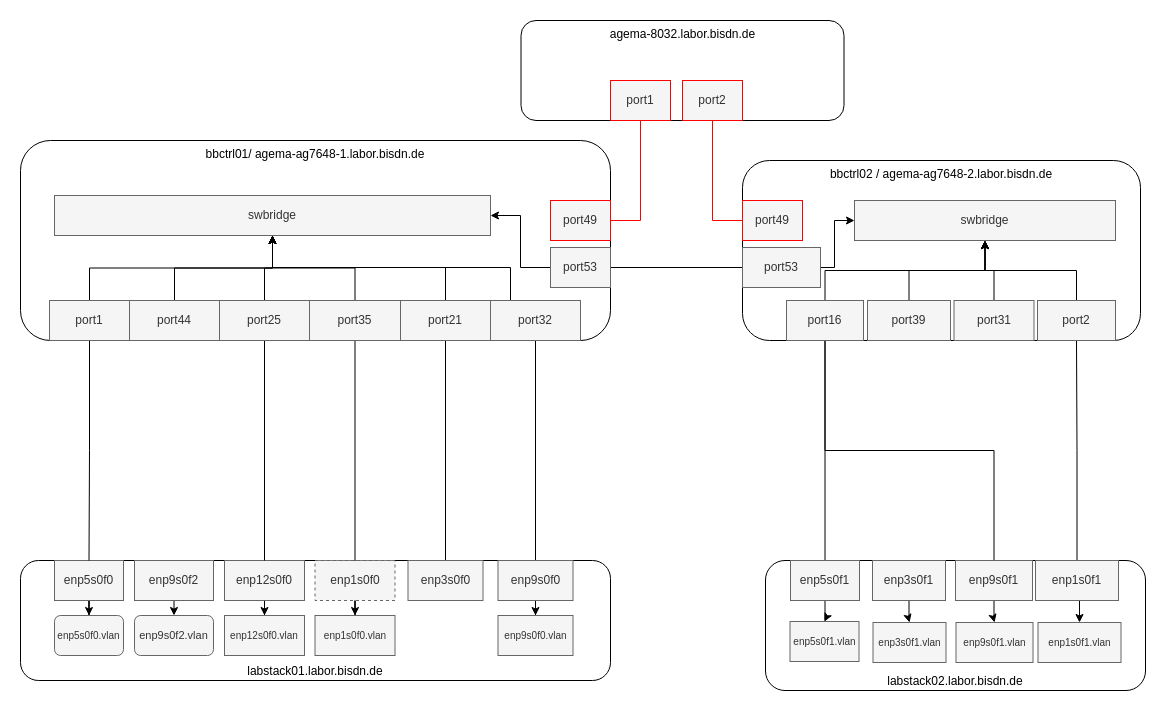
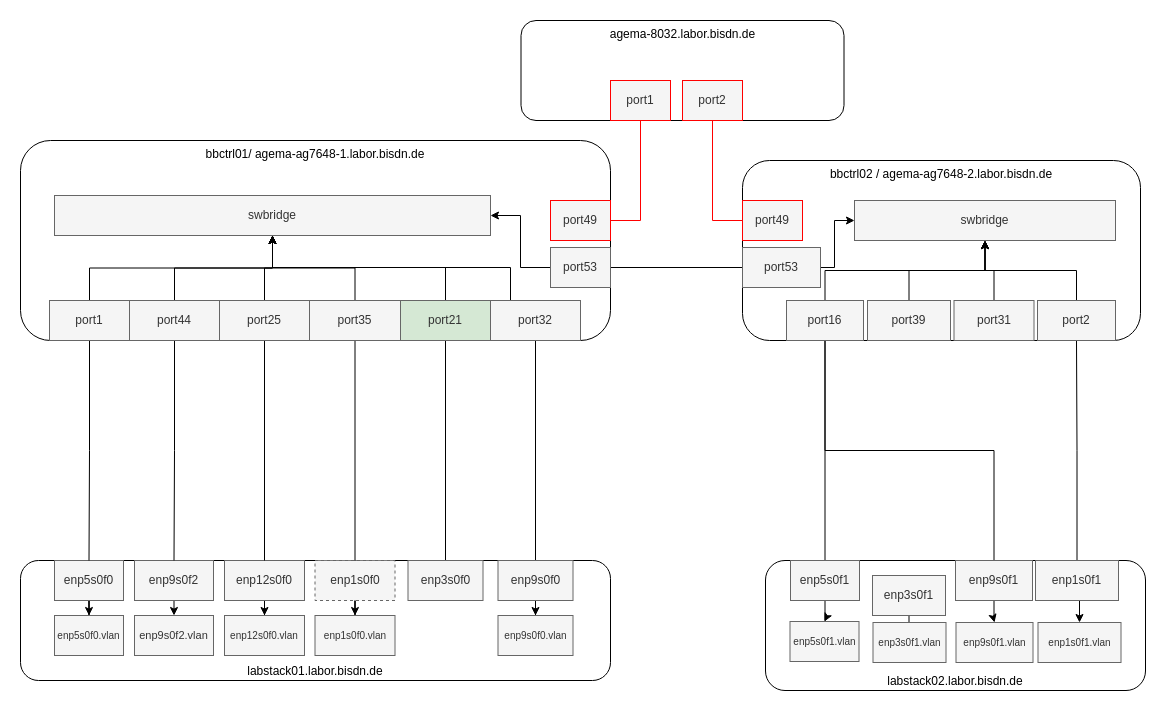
  <mxCell id="0" />
  <mxCell id="1" parent="0" />
  <mxCell id="2" value="labstack01.labor.bisdn.de" style="rounded=1;whiteSpace=wrap;html=1;verticalAlign=bottom;" vertex="1" parent="1"><mxGeometry x="20" y="560" width="590" height="120" as="geometry" /></mxCell>
  <mxCell id="3" value="&lt;div&gt;labstack02.labor.bisdn.de&lt;/div&gt;" style="rounded=1;whiteSpace=wrap;html=1;verticalAlign=bottom;" vertex="1" parent="1"><mxGeometry x="765" y="560" width="380" height="130" as="geometry" /></mxCell>
  <mxCell id="4" style="edgeStyle=orthogonalEdgeStyle;rounded=0;orthogonalLoop=1;jettySize=auto;html=1;exitX=0.5;exitY=0;exitDx=0;exitDy=0;entryX=0.5;entryY=1;entryDx=0;entryDy=0;endArrow=none;endFill=0;endSize=18;" edge="1" parent="1" source="6" target="40"><mxGeometry relative="1" as="geometry" /></mxCell>
  <mxCell id="5" value="" style="edgeStyle=orthogonalEdgeStyle;rounded=0;orthogonalLoop=1;jettySize=auto;html=1;" edge="1" parent="1" source="6" target="7"><mxGeometry relative="1" as="geometry" /></mxCell>
  <mxCell id="6" value="enp5s0f1" style="rounded=0;whiteSpace=wrap;html=1;fillColor=#f5f5f5;strokeColor=#666666;fontColor=#333333;" vertex="1" parent="1"><mxGeometry x="790" y="560" width="69" height="40" as="geometry" /></mxCell>
  <mxCell id="7" value="&lt;font style=&quot;font-size: 10px&quot;&gt;enp5s0f1.vlan&lt;/font&gt;" style="rounded=0;whiteSpace=wrap;html=1;fillColor=#f5f5f5;strokeColor=#666666;fontColor=#333333;" vertex="1" parent="1"><mxGeometry x="789.5" y="621" width="69" height="40" as="geometry" /></mxCell>
  <mxCell id="8" value="" style="edgeStyle=orthogonalEdgeStyle;rounded=0;orthogonalLoop=1;jettySize=auto;html=1;" edge="1" parent="1" source="9" target="10"><mxGeometry relative="1" as="geometry" /></mxCell>
- <mxCell id="9" value="enp3s0f1" style="rounded=0;whiteSpace=wrap;html=1;fillColor=#f5f5f5;strokeColor=#666666;fontColor=#333333;" vertex="1" parent="1"><mxGeometry x="872" y="560" width="73" height="40" as="geometry" /></mxCell>
+ <mxCell id="9" value="enp3s0f1" style="rounded=0;whiteSpace=wrap;html=1;fillColor=#f5f5f5;strokeColor=#666666;fontColor=#333333;" vertex="1" parent="1"><mxGeometry x="872" y="575" width="73" height="40" as="geometry" /></mxCell>
  <mxCell id="10" value="&lt;font style=&quot;font-size: 10px&quot;&gt;enp3s0f1.vlan&lt;/font&gt;" style="rounded=0;whiteSpace=wrap;html=1;fillColor=#f5f5f5;strokeColor=#666666;fontColor=#333333;" vertex="1" parent="1"><mxGeometry x="872.5" y="622" width="73" height="40" as="geometry" /></mxCell>
  <mxCell id="11" style="edgeStyle=orthogonalEdgeStyle;rounded=0;orthogonalLoop=1;jettySize=auto;html=1;exitX=0.5;exitY=0;exitDx=0;exitDy=0;entryX=0.5;entryY=1;entryDx=0;entryDy=0;endArrow=none;endFill=0;endSize=18;" edge="1" parent="1" source="13" target="44"><mxGeometry relative="1" as="geometry" /></mxCell>
  <mxCell id="12" style="edgeStyle=orthogonalEdgeStyle;rounded=0;orthogonalLoop=1;jettySize=auto;html=1;exitX=0.5;exitY=1;exitDx=0;exitDy=0;entryX=0.5;entryY=0;entryDx=0;entryDy=0;" edge="1" parent="1" source="13" target="14"><mxGeometry relative="1" as="geometry" /></mxCell>
  <mxCell id="13" value="enp1s0f1" style="rounded=0;whiteSpace=wrap;html=1;fillColor=#f5f5f5;strokeColor=#666666;fontColor=#333333;" vertex="1" parent="1"><mxGeometry x="1035" y="560" width="83" height="40" as="geometry" /></mxCell>
  <mxCell id="14" value="&lt;font style=&quot;font-size: 10px&quot;&gt;enp1s0f1.vlan&lt;br&gt;&lt;/font&gt;" style="rounded=0;whiteSpace=wrap;html=1;fillColor=#f5f5f5;strokeColor=#666666;fontColor=#333333;" vertex="1" parent="1"><mxGeometry x="1037.5" y="622" width="83" height="40" as="geometry" /></mxCell>
  <mxCell id="15" style="edgeStyle=orthogonalEdgeStyle;rounded=0;orthogonalLoop=1;jettySize=auto;html=1;exitX=0.5;exitY=0;exitDx=0;exitDy=0;endArrow=none;endFill=0;endSize=18;" edge="1" parent="1" source="17" target="40"><mxGeometry relative="1" as="geometry" /></mxCell>
  <mxCell id="16" value="" style="edgeStyle=orthogonalEdgeStyle;rounded=0;orthogonalLoop=1;jettySize=auto;html=1;" edge="1" parent="1" source="17" target="18"><mxGeometry relative="1" as="geometry" /></mxCell>
  <mxCell id="17" value="&lt;div&gt;enp9s0f1&lt;/div&gt;" style="rounded=0;whiteSpace=wrap;html=1;fillColor=#f5f5f5;strokeColor=#666666;fontColor=#333333;" vertex="1" parent="1"><mxGeometry x="955" y="560" width="77" height="40" as="geometry" /></mxCell>
  <mxCell id="18" value="&lt;div&gt;&lt;font style=&quot;font-size: 10px&quot;&gt;enp9s0f1.vlan&lt;/font&gt;&lt;/div&gt;" style="rounded=0;whiteSpace=wrap;html=1;fillColor=#f5f5f5;strokeColor=#666666;fontColor=#333333;" vertex="1" parent="1"><mxGeometry x="955.5" y="622" width="77" height="40" as="geometry" /></mxCell>
  <mxCell id="19" value="" style="edgeStyle=orthogonalEdgeStyle;rounded=0;orthogonalLoop=1;jettySize=auto;html=1;" edge="1" parent="1" source="20" target="21"><mxGeometry relative="1" as="geometry" /></mxCell>
  <mxCell id="20" value="enp5s0f0" style="rounded=0;whiteSpace=wrap;html=1;fillColor=#f5f5f5;strokeColor=#666666;fontColor=#333333;direction=west;" vertex="1" parent="1"><mxGeometry x="54" y="560" width="69" height="40" as="geometry" /></mxCell>
- <mxCell id="21" value="&lt;font style=&quot;font-size: 10px&quot;&gt;enp5s0f0.vlan&lt;/font&gt;" style="whiteSpace=wrap;html=1;fillColor=#f5f5f5;strokeColor=#666666;fontColor=#333333;direction=west;rounded=1;" vertex="1" parent="1"><mxGeometry x="54" y="615" width="69" height="40" as="geometry" /></mxCell>
+ <mxCell id="21" value="&lt;font style=&quot;font-size: 10px&quot;&gt;enp5s0f0.vlan&lt;/font&gt;" style="rounded=0;whiteSpace=wrap;html=1;fillColor=#f5f5f5;strokeColor=#666666;fontColor=#333333;direction=west;" vertex="1" parent="1"><mxGeometry x="54" y="615" width="69" height="40" as="geometry" /></mxCell>
  <mxCell id="22" style="edgeStyle=orthogonalEdgeStyle;rounded=0;orthogonalLoop=1;jettySize=auto;html=1;exitX=0.5;exitY=0;exitDx=0;exitDy=0;entryX=0.5;entryY=1;entryDx=0;entryDy=0;" edge="1" parent="1" source="23" target="24"><mxGeometry relative="1" as="geometry" /></mxCell>
  <mxCell id="23" value="enp9s0f2" style="rounded=0;whiteSpace=wrap;html=1;fillColor=#f5f5f5;strokeColor=#666666;fontColor=#333333;direction=west;" vertex="1" parent="1"><mxGeometry x="134" y="560" width="79" height="40" as="geometry" /></mxCell>
- <mxCell id="24" value="&lt;font style=&quot;font-size: 11px&quot;&gt;enp9s0f2.vlan&lt;/font&gt;" style="whiteSpace=wrap;html=1;fillColor=#f5f5f5;strokeColor=#666666;fontColor=#333333;direction=west;rounded=1;" vertex="1" parent="1"><mxGeometry x="134" y="615" width="79" height="40" as="geometry" /></mxCell>
+ <mxCell id="24" value="&lt;font style=&quot;font-size: 11px&quot;&gt;enp9s0f2.vlan&lt;/font&gt;" style="rounded=0;whiteSpace=wrap;html=1;fillColor=#f5f5f5;strokeColor=#666666;fontColor=#333333;direction=west;" vertex="1" parent="1"><mxGeometry x="134" y="615" width="79" height="40" as="geometry" /></mxCell>
  <mxCell id="25" value="" style="edgeStyle=orthogonalEdgeStyle;rounded=0;orthogonalLoop=1;jettySize=auto;html=1;" edge="1" parent="1" source="26" target="27"><mxGeometry relative="1" as="geometry" /></mxCell>
  <mxCell id="26" value="enp1s0f0" style="rounded=0;whiteSpace=wrap;html=1;fillColor=#f5f5f5;strokeColor=#666666;fontColor=#333333;direction=west;dashed=1;" vertex="1" parent="1"><mxGeometry x="314.5" y="560" width="80" height="40" as="geometry" /></mxCell>
  <mxCell id="27" value="&lt;font style=&quot;font-size: 10px&quot;&gt;enp1s0f0.vlan&lt;/font&gt;" style="rounded=0;whiteSpace=wrap;html=1;fillColor=#f5f5f5;strokeColor=#666666;fontColor=#333333;direction=west;" vertex="1" parent="1"><mxGeometry x="314.5" y="615" width="80" height="40" as="geometry" /></mxCell>
  <mxCell id="28" value="" style="edgeStyle=orthogonalEdgeStyle;rounded=0;orthogonalLoop=1;jettySize=auto;html=1;" edge="1" parent="1" source="29" target="30"><mxGeometry relative="1" as="geometry" /></mxCell>
  <mxCell id="29" value="&lt;div&gt;enp12s0f0&lt;/div&gt;" style="rounded=0;whiteSpace=wrap;html=1;fillColor=#f5f5f5;strokeColor=#666666;fontColor=#333333;direction=west;" vertex="1" parent="1"><mxGeometry x="224" y="560" width="80" height="40" as="geometry" /></mxCell>
  <mxCell id="30" value="&lt;div&gt;&lt;font style=&quot;font-size: 10px&quot;&gt;enp12s0f0.vlan&lt;/font&gt;&lt;/div&gt;" style="rounded=0;whiteSpace=wrap;html=1;fillColor=#f5f5f5;strokeColor=#666666;fontColor=#333333;direction=west;" vertex="1" parent="1"><mxGeometry x="224" y="615" width="80" height="40" as="geometry" /></mxCell>
  <mxCell id="31" style="edgeStyle=orthogonalEdgeStyle;rounded=0;orthogonalLoop=1;jettySize=auto;html=1;exitX=0.5;exitY=1;exitDx=0;exitDy=0;entryX=0.5;entryY=1;entryDx=0;entryDy=0;endArrow=none;endFill=0;endSize=18;" edge="1" parent="1" source="33" target="60"><mxGeometry relative="1" as="geometry" /></mxCell>
  <mxCell id="32" value="" style="edgeStyle=orthogonalEdgeStyle;rounded=0;orthogonalLoop=1;jettySize=auto;html=1;" edge="1" parent="1" source="33" target="34"><mxGeometry relative="1" as="geometry" /></mxCell>
  <mxCell id="33" value="enp9s0f0" style="rounded=0;whiteSpace=wrap;html=1;fillColor=#f5f5f5;strokeColor=#666666;fontColor=#333333;direction=west;" vertex="1" parent="1"><mxGeometry x="497.5" y="560" width="75" height="40" as="geometry" /></mxCell>
  <mxCell id="34" value="&lt;font style=&quot;font-size: 10px&quot;&gt;enp9s0f0.vlan&lt;/font&gt;" style="rounded=0;whiteSpace=wrap;html=1;fillColor=#f5f5f5;strokeColor=#666666;fontColor=#333333;direction=east;" vertex="1" parent="1"><mxGeometry x="497.5" y="615" width="75" height="40" as="geometry" /></mxCell>
  <mxCell id="35" style="edgeStyle=orthogonalEdgeStyle;rounded=0;orthogonalLoop=1;jettySize=auto;html=1;exitX=0.5;exitY=1;exitDx=0;exitDy=0;entryX=0.5;entryY=1;entryDx=0;entryDy=0;endArrow=none;endFill=0;endSize=18;" edge="1" parent="1" source="36" target="62"><mxGeometry relative="1" as="geometry" /></mxCell>
  <mxCell id="36" value="&lt;div&gt;enp3s0f0&lt;/div&gt;" style="rounded=0;whiteSpace=wrap;html=1;fillColor=#f5f5f5;strokeColor=#666666;fontColor=#333333;direction=west;" vertex="1" parent="1"><mxGeometry x="407.5" y="560" width="75" height="40" as="geometry" /></mxCell>
  <mxCell id="37" value="bbctrl01/ agema-ag7648-1.labor.bisdn.de" style="rounded=1;whiteSpace=wrap;html=1;verticalAlign=top;align=center;" vertex="1" parent="1"><mxGeometry x="20" y="140" width="590" height="200" as="geometry" /></mxCell>
  <mxCell id="38" value="&lt;div&gt;bbctrl02 / agema-ag7648-2.labor.bisdn.de&lt;br&gt;&lt;/div&gt;" style="rounded=1;whiteSpace=wrap;html=1;verticalAlign=top;align=center;" vertex="1" parent="1"><mxGeometry x="742" y="160" width="398" height="180" as="geometry" /></mxCell>
  <mxCell id="39" style="edgeStyle=orthogonalEdgeStyle;rounded=0;orthogonalLoop=1;jettySize=auto;html=1;exitX=0.5;exitY=0;exitDx=0;exitDy=0;" edge="1" parent="1" source="40" target="76"><mxGeometry relative="1" as="geometry" /></mxCell>
  <mxCell id="40" value="port16&lt;br style=&quot;font-size: 10px&quot;&gt;" style="rounded=0;whiteSpace=wrap;html=1;fillColor=#f5f5f5;strokeColor=#666666;fontColor=#333333;" vertex="1" parent="1"><mxGeometry x="786" y="300" width="77" height="40" as="geometry" /></mxCell>
  <mxCell id="41" style="edgeStyle=orthogonalEdgeStyle;rounded=0;orthogonalLoop=1;jettySize=auto;html=1;exitX=0.5;exitY=0;exitDx=0;exitDy=0;" edge="1" parent="1" source="42" target="76"><mxGeometry relative="1" as="geometry" /></mxCell>
  <mxCell id="42" value="port39" style="rounded=0;whiteSpace=wrap;html=1;fillColor=#f5f5f5;strokeColor=#666666;fontColor=#333333;" vertex="1" parent="1"><mxGeometry x="867" y="300" width="83" height="40" as="geometry" /></mxCell>
  <mxCell id="43" style="edgeStyle=orthogonalEdgeStyle;rounded=0;orthogonalLoop=1;jettySize=auto;html=1;exitX=0.5;exitY=0;exitDx=0;exitDy=0;" edge="1" parent="1" source="44" target="76"><mxGeometry relative="1" as="geometry" /></mxCell>
  <mxCell id="44" value="port2" style="rounded=0;whiteSpace=wrap;html=1;fillColor=#f5f5f5;strokeColor=#666666;fontColor=#333333;" vertex="1" parent="1"><mxGeometry x="1037" y="300" width="78" height="40" as="geometry" /></mxCell>
  <mxCell id="45" style="edgeStyle=orthogonalEdgeStyle;rounded=0;orthogonalLoop=1;jettySize=auto;html=1;exitX=0.5;exitY=0;exitDx=0;exitDy=0;" edge="1" parent="1" source="46" target="76"><mxGeometry relative="1" as="geometry" /></mxCell>
  <mxCell id="46" value="port31" style="rounded=0;whiteSpace=wrap;html=1;fillColor=#f5f5f5;strokeColor=#666666;fontColor=#333333;" vertex="1" parent="1"><mxGeometry x="953.5" y="300" width="80" height="40" as="geometry" /></mxCell>
  <mxCell id="47" style="edgeStyle=orthogonalEdgeStyle;rounded=0;orthogonalLoop=1;jettySize=auto;html=1;exitX=0.5;exitY=1;exitDx=0;exitDy=0;entryX=0.5;entryY=1;entryDx=0;entryDy=0;endArrow=none;endFill=0;endSize=18;" edge="1" parent="1" source="49" target="20"><mxGeometry relative="1" as="geometry" /></mxCell>
  <mxCell id="48" style="edgeStyle=orthogonalEdgeStyle;rounded=0;orthogonalLoop=1;jettySize=auto;html=1;exitX=0.5;exitY=0;exitDx=0;exitDy=0;" edge="1" parent="1" source="49" target="75"><mxGeometry relative="1" as="geometry" /></mxCell>
  <mxCell id="49" value="port1" style="rounded=0;whiteSpace=wrap;html=1;fillColor=#f5f5f5;strokeColor=#666666;fontColor=#333333;" vertex="1" parent="1"><mxGeometry x="49" y="300" width="80" height="40" as="geometry" /></mxCell>
+ <mxCell id="50" style="edgeStyle=orthogonalEdgeStyle;rounded=0;orthogonalLoop=1;jettySize=auto;html=1;exitX=0.5;exitY=1;exitDx=0;exitDy=0;entryX=0.5;entryY=1;entryDx=0;entryDy=0;endArrow=none;endFill=0;endSize=18;" edge="1" parent="1" source="52" target="23"><mxGeometry relative="1" as="geometry" /></mxCell>
  <mxCell id="51" style="edgeStyle=orthogonalEdgeStyle;rounded=0;orthogonalLoop=1;jettySize=auto;html=1;exitX=0.5;exitY=0;exitDx=0;exitDy=0;" edge="1" parent="1" source="52" target="75"><mxGeometry relative="1" as="geometry" /></mxCell>
  <mxCell id="52" value="port44" style="rounded=0;whiteSpace=wrap;html=1;fillColor=#f5f5f5;strokeColor=#666666;fontColor=#333333;" vertex="1" parent="1"><mxGeometry x="129" y="300" width="90" height="40" as="geometry" /></mxCell>
  <mxCell id="53" style="edgeStyle=orthogonalEdgeStyle;rounded=0;orthogonalLoop=1;jettySize=auto;html=1;exitX=0.5;exitY=1;exitDx=0;exitDy=0;entryX=0.5;entryY=1;entryDx=0;entryDy=0;endArrow=none;endFill=0;endSize=18;" edge="1" parent="1" source="55" target="26"><mxGeometry relative="1" as="geometry" /></mxCell>
  <mxCell id="54" style="edgeStyle=orthogonalEdgeStyle;rounded=0;orthogonalLoop=1;jettySize=auto;html=1;exitX=0.5;exitY=0;exitDx=0;exitDy=0;" edge="1" parent="1" source="55" target="75"><mxGeometry relative="1" as="geometry" /></mxCell>
  <mxCell id="55" value="port35" style="rounded=0;whiteSpace=wrap;html=1;fillColor=#f5f5f5;strokeColor=#666666;fontColor=#333333;" vertex="1" parent="1"><mxGeometry x="309" y="300" width="91" height="40" as="geometry" /></mxCell>
  <mxCell id="56" style="edgeStyle=orthogonalEdgeStyle;rounded=0;orthogonalLoop=1;jettySize=auto;html=1;exitX=0.5;exitY=1;exitDx=0;exitDy=0;entryX=0.5;entryY=1;entryDx=0;entryDy=0;endArrow=none;endFill=0;endSize=18;" edge="1" parent="1" source="58" target="29"><mxGeometry relative="1" as="geometry" /></mxCell>
  <mxCell id="57" style="edgeStyle=orthogonalEdgeStyle;rounded=0;orthogonalLoop=1;jettySize=auto;html=1;exitX=0.5;exitY=0;exitDx=0;exitDy=0;" edge="1" parent="1" source="58" target="75"><mxGeometry relative="1" as="geometry" /></mxCell>
  <mxCell id="58" value="port25" style="rounded=0;whiteSpace=wrap;html=1;fillColor=#f5f5f5;strokeColor=#666666;fontColor=#333333;" vertex="1" parent="1"><mxGeometry x="219" y="300" width="90" height="40" as="geometry" /></mxCell>
  <mxCell id="59" style="edgeStyle=orthogonalEdgeStyle;rounded=0;orthogonalLoop=1;jettySize=auto;html=1;exitX=0.5;exitY=0;exitDx=0;exitDy=0;" edge="1" parent="1" source="60" target="75"><mxGeometry relative="1" as="geometry"><Array as="points"><mxPoint x="510" y="300" /><mxPoint x="510" y="267" /><mxPoint x="272" y="267" /></Array></mxGeometry></mxCell>
  <mxCell id="60" value="&lt;div&gt;port32&lt;/div&gt;" style="rounded=0;whiteSpace=wrap;html=1;fillColor=#f5f5f5;strokeColor=#666666;fontColor=#333333;" vertex="1" parent="1"><mxGeometry x="490" y="300" width="90" height="40" as="geometry" /></mxCell>
  <mxCell id="61" style="edgeStyle=orthogonalEdgeStyle;rounded=0;orthogonalLoop=1;jettySize=auto;html=1;exitX=0.5;exitY=0;exitDx=0;exitDy=0;" edge="1" parent="1" source="62" target="75"><mxGeometry relative="1" as="geometry"><Array as="points"><mxPoint x="445" y="267" /><mxPoint x="272" y="267" /></Array></mxGeometry></mxCell>
- <mxCell id="62" value="port21" style="rounded=0;whiteSpace=wrap;html=1;fillColor=#f5f5f5;strokeColor=#666666;fontColor=#333333;" vertex="1" parent="1"><mxGeometry x="400" y="300" width="90" height="40" as="geometry" /></mxCell>
+ <mxCell id="62" value="port21" style="rounded=0;whiteSpace=wrap;html=1;fillColor=#d5e8d4;strokeColor=#666666;fontColor=#333333;" vertex="1" parent="1"><mxGeometry x="400" y="300" width="90" height="40" as="geometry" /></mxCell>
  <mxCell id="63" style="edgeStyle=orthogonalEdgeStyle;rounded=0;orthogonalLoop=1;jettySize=auto;html=1;exitX=1;exitY=0.5;exitDx=0;exitDy=0;entryX=0;entryY=0.5;entryDx=0;entryDy=0;endArrow=none;endFill=0;endSize=18;" edge="1" parent="1" source="65" target="67"><mxGeometry relative="1" as="geometry" /></mxCell>
  <mxCell id="64" style="edgeStyle=orthogonalEdgeStyle;rounded=0;orthogonalLoop=1;jettySize=auto;html=1;exitX=0;exitY=0.5;exitDx=0;exitDy=0;entryX=1;entryY=0.5;entryDx=0;entryDy=0;" edge="1" parent="1" source="65" target="75"><mxGeometry relative="1" as="geometry" /></mxCell>
  <mxCell id="65" value="&lt;div&gt;port53&lt;/div&gt;" style="rounded=0;whiteSpace=wrap;html=1;fillColor=#f5f5f5;strokeColor=#666666;fontColor=#333333;" vertex="1" parent="1"><mxGeometry x="550" y="247" width="60" height="40" as="geometry" /></mxCell>
  <mxCell id="66" style="edgeStyle=orthogonalEdgeStyle;rounded=0;orthogonalLoop=1;jettySize=auto;html=1;exitX=1;exitY=0.5;exitDx=0;exitDy=0;entryX=0;entryY=0.5;entryDx=0;entryDy=0;" edge="1" parent="1" source="67" target="76"><mxGeometry relative="1" as="geometry"><Array as="points"><mxPoint x="834" y="267" /><mxPoint x="834" y="220" /></Array></mxGeometry></mxCell>
  <mxCell id="67" value="&lt;div&gt;port53&lt;/div&gt;" style="rounded=0;whiteSpace=wrap;html=1;fillColor=#f5f5f5;strokeColor=#666666;fontColor=#333333;" vertex="1" parent="1"><mxGeometry x="742" y="247" width="78" height="40" as="geometry" /></mxCell>
  <mxCell id="68" value="agema-8032.labor.bisdn.de" style="rounded=1;whiteSpace=wrap;html=1;verticalAlign=top;align=center;" vertex="1" parent="1"><mxGeometry x="520.5" y="20" width="323" height="100" as="geometry" /></mxCell>
  <mxCell id="69" style="edgeStyle=orthogonalEdgeStyle;rounded=0;orthogonalLoop=1;jettySize=auto;html=1;exitX=0.5;exitY=1;exitDx=0;exitDy=0;entryX=1;entryY=0.5;entryDx=0;entryDy=0;endArrow=none;endFill=0;endSize=18;strokeColor=#FF0000;" edge="1" parent="1" source="70" target="72"><mxGeometry relative="1" as="geometry" /></mxCell>
  <mxCell id="70" value="&lt;div&gt;port1&lt;/div&gt;" style="rounded=0;whiteSpace=wrap;html=1;fillColor=#f5f5f5;strokeColor=#FF0000;fontColor=#333333;" vertex="1" parent="1"><mxGeometry x="610" y="80" width="60" height="40" as="geometry" /></mxCell>
  <mxCell id="71" value="&lt;div&gt;port2&lt;/div&gt;" style="rounded=0;whiteSpace=wrap;html=1;fillColor=#f5f5f5;strokeColor=#FF0000;fontColor=#333333;" vertex="1" parent="1"><mxGeometry x="682" y="80" width="60" height="40" as="geometry" /></mxCell>
  <mxCell id="72" value="&lt;div&gt;port49&lt;/div&gt;" style="rounded=0;whiteSpace=wrap;html=1;fillColor=#f5f5f5;strokeColor=#FF0000;fontColor=#333333;" vertex="1" parent="1"><mxGeometry x="550" y="200" width="60" height="40" as="geometry" /></mxCell>
  <mxCell id="73" style="edgeStyle=orthogonalEdgeStyle;rounded=0;orthogonalLoop=1;jettySize=auto;html=1;exitX=0;exitY=0.5;exitDx=0;exitDy=0;entryX=0.5;entryY=1;entryDx=0;entryDy=0;endArrow=none;endFill=0;endSize=18;strokeColor=#FF0000;" edge="1" parent="1" source="74" target="71"><mxGeometry relative="1" as="geometry" /></mxCell>
  <mxCell id="74" value="&lt;div&gt;port49&lt;/div&gt;" style="rounded=0;whiteSpace=wrap;html=1;fillColor=#f5f5f5;strokeColor=#FF0000;fontColor=#333333;" vertex="1" parent="1"><mxGeometry x="742" y="200" width="60" height="40" as="geometry" /></mxCell>
  <mxCell id="75" value="swbridge" style="rounded=0;whiteSpace=wrap;html=1;fillColor=#f5f5f5;strokeColor=#666666;fontColor=#333333;" vertex="1" parent="1"><mxGeometry x="54" y="195" width="436" height="40" as="geometry" /></mxCell>
  <mxCell id="76" value="swbridge" style="rounded=0;whiteSpace=wrap;html=1;fillColor=#f5f5f5;strokeColor=#666666;fontColor=#333333;" vertex="1" parent="1"><mxGeometry x="854" y="200" width="261" height="40" as="geometry" /></mxCell>
